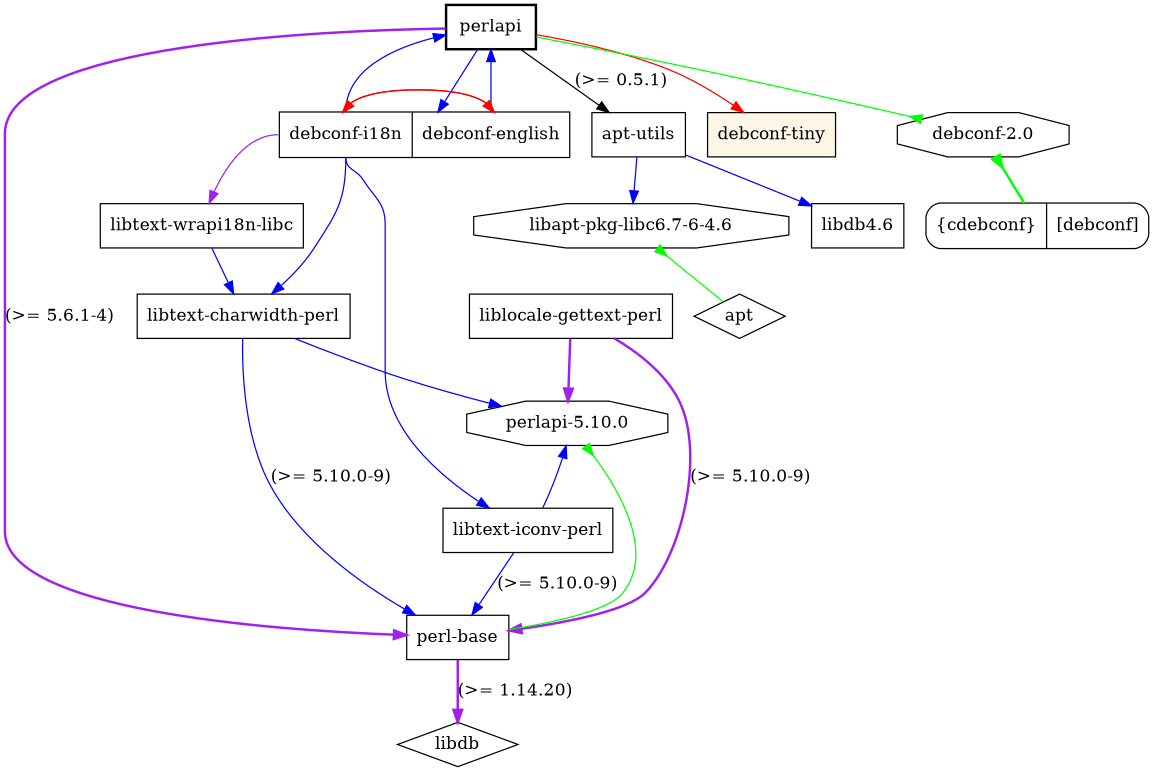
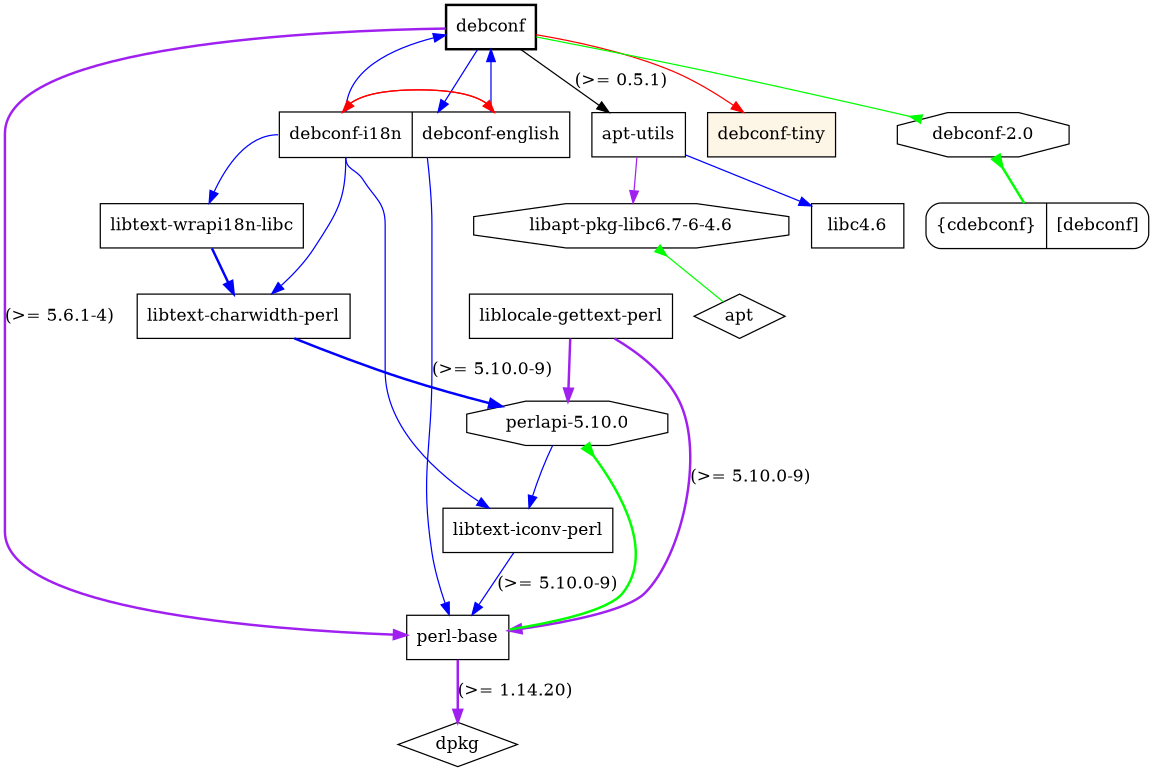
  digraph {
    rankdir=TB
    node [shape=box]
    edge [color=blue]
-   debconf [style="setlinewidth(2)" label=perlapi]
+   debconf [style="setlinewidth(2)"]
    n2 [label="<debconf-i18n> debconf-i18n | <debconf-english> debconf-english" shape=record]
    "perl-base"
    "apt-utils"
    "debconf-tiny" [fillcolor=oldlace style=filled]
    "debconf-2.0" [shape=octagon]
    "libtext-iconv-perl"
    n8 [label="libtext-wrapi18n-libc"]
    "libtext-charwidth-perl"
-   dpkg [shape=diamond label=libdb]
+   dpkg [shape=diamond]
    "libapt-pkg-libc6.7-6-4.6" [shape=octagon]
-   "libdb4.6"
+   "libdb4.6" [label="libc4.6"]
    n13 [label="<cdebconf> \{cdebconf\} | <debconf> [debconf]" shape=record style=rounded]
    "liblocale-gettext-perl"
    "perlapi-5.10.0" [shape=octagon]
    apt [shape=diamond]
    debconf -> n2
    debconf -> "perl-base" [color=purple label="(>= 5.6.1-4)" style=bold]
    debconf -> "apt-utils" [label="(>= 0.5.1)" color=""]
    debconf -> "debconf-tiny" [color=red]
    debconf -> "debconf-2.0" [arrowhead=inv color=green]
    n2 -> debconf [tailport="debconf-i18n"]
    n2 -> debconf [tailport="debconf-english"]
    n2 -> n2 [color=red headport="debconf-english" tailport="debconf-i18n"]
    n2 -> n2 [color=red headport="debconf-i18n" tailport="debconf-english"]
    n2 -> "libtext-iconv-perl" [tailport="debconf-i18n"]
-   n2 -> n8 [color=purple tailport="debconf-i18n"]
+   n2 -> n8 [tailport="debconf-i18n"]
    n2 -> "libtext-charwidth-perl" [tailport="debconf-i18n"]
    "perl-base" -> dpkg [color=purple label="(>= 1.14.20)" style=bold]
-   "apt-utils" -> "libapt-pkg-libc6.7-6-4.6"
+   "apt-utils" -> "libapt-pkg-libc6.7-6-4.6" [color=purple]
    "apt-utils" -> "libdb4.6"
    "debconf-2.0" -> n13 [arrowtail=inv color=green dir=back style=bold]
    "libtext-iconv-perl" -> "perl-base" [label="(>= 5.10.0-9)"]
-   "libtext-iconv-perl" -> "perlapi-5.10.0"
-   n8 -> "libtext-charwidth-perl"
-   "libtext-charwidth-perl" -> "perl-base" [label="(>= 5.10.0-9)"]
-   "libtext-charwidth-perl" -> "perlapi-5.10.0"
+   "perlapi-5.10.0" -> "libtext-iconv-perl"
+   n8 -> "libtext-charwidth-perl" [style=bold]
+   n2 -> "perl-base" [label="(>= 5.10.0-9)"]
+   "libtext-charwidth-perl" -> "perlapi-5.10.0" [style=bold]
    "libapt-pkg-libc6.7-6-4.6" -> apt [arrowtail=inv color=green dir=back]
    "liblocale-gettext-perl" -> "perl-base" [color=purple label="(>= 5.10.0-9)" style=bold]
    "liblocale-gettext-perl" -> "perlapi-5.10.0" [color=purple style=bold]
-   "perlapi-5.10.0" -> "perl-base" [arrowtail=inv color=green dir=back]
+   "perlapi-5.10.0" -> "perl-base" [arrowtail=inv color=green dir=back style=bold]
  }
